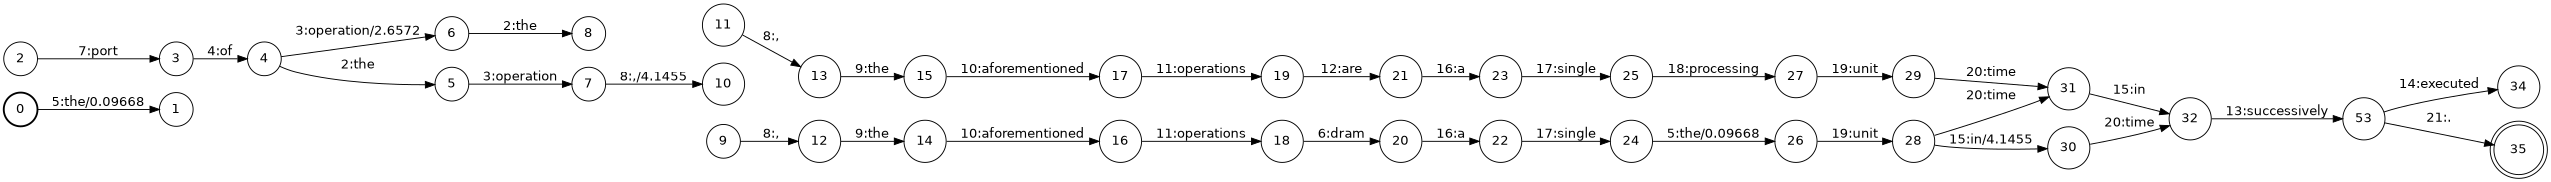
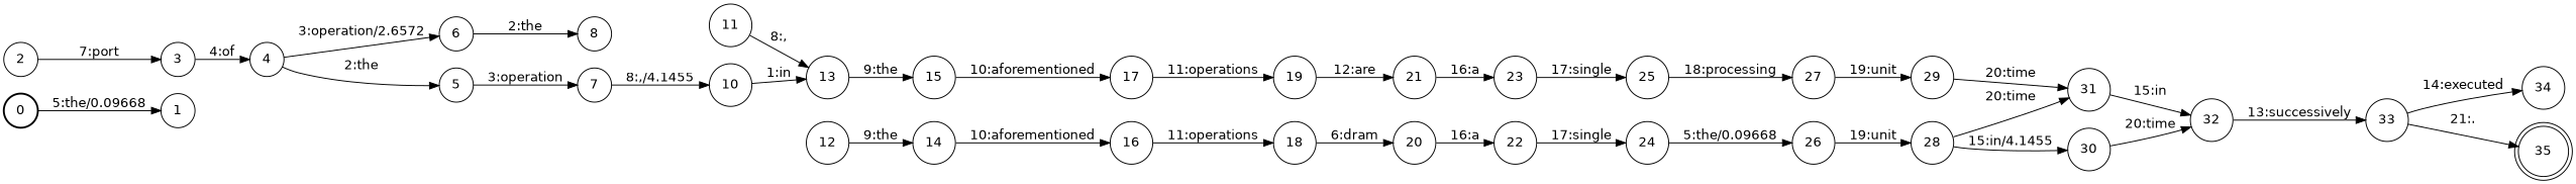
  digraph {
    fontname="DejaVu Sans"
    nodesep=0.25
    rankdir=LR
    ranksep=0.4
    node [fontname="DejaVu Sans" fontsize=14 shape=circle style=solid]
    edge [fontname="DejaVu Sans" fontsize=14]
    n1 [label=0 style=bold]
    n2 [label=1]
    n3 [label=2]
    n4 [label=3]
    n5 [label=4]
    n6 [label=6]
    n7 [label=5]
    n8 [label=8]
    n9 [label=7]
    n10 [label=10]
-   n11 [label=9]
    n12 [label=12]
    n13 [label=13]
    n14 [label=11]
    n15 [label=14]
    n16 [label=15]
    n17 [label=16]
    n18 [label=17]
    n19 [label=18]
    n20 [label=19]
    n21 [label=20]
    n22 [label=21]
    n23 [label=22]
    n24 [label=23]
    n25 [label=24]
    n26 [label=25]
    n27 [label=26]
    n28 [label=27]
    n29 [label=28]
    n30 [label=29]
    n31 [label=30]
    n32 [label=31]
    n33 [label=32]
-   n34 [label=53]
+   n34 [label=33]
    n35 [label=34]
    n36 [label=35 shape=doublecircle]
    n1 -> n2 [label="5:the/0.09668"]
    n3 -> n4 [label="7:port"]
    n4 -> n5 [label="4:of"]
    n5 -> n6 [label="3:operation/2.6572"]
    n5 -> n7 [label="2:the"]
    n6 -> n8 [label="2:the"]
    n7 -> n9 [label="3:operation"]
    n9 -> n10 [label="8:,/4.1455"]
-   n11 -> n12 [label="8:,"]
+   n10 -> n13 [label="1:in"]
    n12 -> n15 [label="9:the"]
    n13 -> n16 [label="9:the"]
    n14 -> n13 [label="8:,"]
    n15 -> n17 [label="10:aforementioned"]
    n16 -> n18 [label="10:aforementioned"]
    n17 -> n19 [label="11:operations"]
    n18 -> n20 [label="11:operations"]
    n19 -> n21 [label="6:dram"]
    n20 -> n22 [label="12:are"]
    n21 -> n23 [label="16:a"]
    n22 -> n24 [label="16:a"]
    n23 -> n25 [label="17:single"]
    n24 -> n26 [label="17:single"]
    n25 -> n27 [label="5:the/0.09668"]
    n26 -> n28 [label="18:processing"]
    n27 -> n29 [label="19:unit"]
    n28 -> n30 [label="19:unit"]
    n29 -> n31 [label="15:in/4.1455"]
    n29 -> n32 [label="20:time"]
    n30 -> n32 [label="20:time"]
    n31 -> n33 [label="20:time"]
    n32 -> n33 [label="15:in"]
    n33 -> n34 [label="13:successively"]
    n34 -> n35 [label="14:executed"]
    n34 -> n36 [label="21:."]
  }
